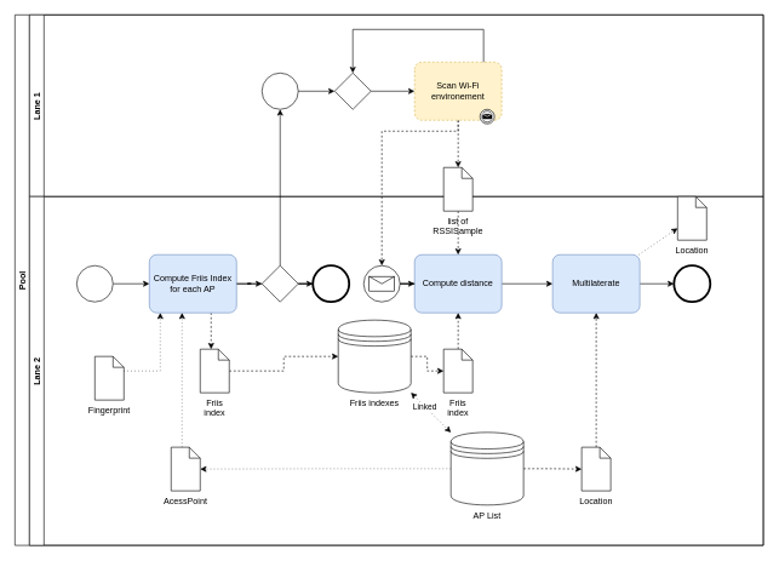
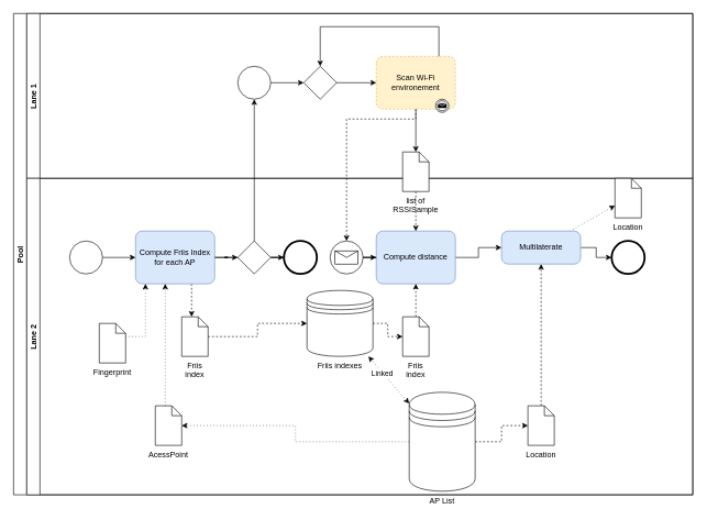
  <mxCell id="0" />
  <mxCell id="1" parent="0" />
  <mxCell id="2" value="Pool" style="swimlane;childLayout=stackLayout;resizeParent=1;resizeParentMax=0;horizontal=0;startSize=20;horizontalStack=0;" vertex="1" parent="1"><mxGeometry x="20" y="20" width="1030" height="730" as="geometry" /></mxCell>
  <mxCell id="3" value="Lane 1" style="swimlane;startSize=20;horizontal=0;" vertex="1" parent="2"><mxGeometry x="20" width="1010" height="250" as="geometry" /></mxCell>
  <mxCell id="4" value="" style="points=[[0.145,0.145,0],[0.5,0,0],[0.855,0.145,0],[1,0.5,0],[0.855,0.855,0],[0.5,1,0],[0.145,0.855,0],[0,0.5,0]];shape=mxgraph.bpmn.event;html=1;verticalLabelPosition=bottom;labelBackgroundColor=#ffffff;verticalAlign=top;align=center;perimeter=ellipsePerimeter;outlineConnect=0;aspect=fixed;outline=standard;symbol=general;" vertex="1" parent="3"><mxGeometry x="320" y="80" width="50" height="50" as="geometry" /></mxCell>
  <mxCell id="5" value="Lane 2" style="swimlane;startSize=20;horizontal=0;" vertex="1" parent="2"><mxGeometry x="20" y="250" width="1010" height="480" as="geometry" /></mxCell>
- <mxCell id="6" value="Fingerprint" style="shape=mxgraph.bpmn.data;labelPosition=center;verticalLabelPosition=bottom;align=center;verticalAlign=top;whiteSpace=wrap;size=15;html=1;" vertex="1" parent="5"><mxGeometry x="90" y="220" width="40" height="60" as="geometry" /></mxCell>
+ <mxCell id="6" value="Fingerprint" style="shape=mxgraph.bpmn.data;labelPosition=center;verticalLabelPosition=bottom;align=center;verticalAlign=top;whiteSpace=wrap;size=15;html=1;" vertex="1" parent="5"><mxGeometry x="110" y="220" width="40" height="60" as="geometry" /></mxCell>
  <mxCell id="7" style="edgeStyle=orthogonalEdgeStyle;rounded=0;orthogonalLoop=1;jettySize=auto;html=1;startArrow=none;startFill=0;endArrow=classic;endFill=1;strokeColor=default;" edge="1" parent="5" source="8" target="10"><mxGeometry relative="1" as="geometry" /></mxCell>
  <mxCell id="8" value="" style="points=[[0.25,0.25,0],[0.5,0,0],[0.75,0.25,0],[1,0.5,0],[0.75,0.75,0],[0.5,1,0],[0.25,0.75,0],[0,0.5,0]];shape=mxgraph.bpmn.gateway2;html=1;verticalLabelPosition=bottom;labelBackgroundColor=#ffffff;verticalAlign=top;align=center;perimeter=rhombusPerimeter;outlineConnect=0;outline=none;symbol=none;" vertex="1" parent="5"><mxGeometry x="320" y="95" width="50" height="50" as="geometry" /></mxCell>
  <mxCell id="9" value="" style="points=[[0.145,0.145,0],[0.5,0,0],[0.855,0.145,0],[1,0.5,0],[0.855,0.855,0],[0.5,1,0],[0.145,0.855,0],[0,0.5,0]];shape=mxgraph.bpmn.event;html=1;verticalLabelPosition=bottom;labelBackgroundColor=#ffffff;verticalAlign=top;align=center;perimeter=ellipsePerimeter;outlineConnect=0;aspect=fixed;outline=standard;symbol=message;" vertex="1" parent="5"><mxGeometry x="460" y="95" width="50" height="50" as="geometry" /></mxCell>
  <mxCell id="10" value="" style="points=[[0.145,0.145,0],[0.5,0,0],[0.855,0.145,0],[1,0.5,0],[0.855,0.855,0],[0.5,1,0],[0.145,0.855,0],[0,0.5,0]];shape=mxgraph.bpmn.event;html=1;verticalLabelPosition=bottom;labelBackgroundColor=#ffffff;verticalAlign=top;align=center;perimeter=ellipsePerimeter;outlineConnect=0;aspect=fixed;outline=end;symbol=terminate2;" vertex="1" parent="5"><mxGeometry x="390" y="95" width="50" height="50" as="geometry" /></mxCell>
  <mxCell id="11" style="edgeStyle=orthogonalEdgeStyle;rounded=0;orthogonalLoop=1;jettySize=auto;html=1;startArrow=none;startFill=0;endArrow=classic;endFill=1;strokeColor=default;" edge="1" parent="2" source="8" target="4"><mxGeometry relative="1" as="geometry" /></mxCell>
  <mxCell id="12" style="edgeStyle=orthogonalEdgeStyle;rounded=0;orthogonalLoop=1;jettySize=auto;html=1;" edge="1" parent="1" source="13" target="16"><mxGeometry relative="1" as="geometry" /></mxCell>
  <mxCell id="13" value="" style="points=[[0.145,0.145,0],[0.5,0,0],[0.855,0.145,0],[1,0.5,0],[0.855,0.855,0],[0.5,1,0],[0.145,0.855,0],[0,0.5,0]];shape=mxgraph.bpmn.event;html=1;verticalLabelPosition=bottom;labelBackgroundColor=#ffffff;verticalAlign=top;align=center;perimeter=ellipsePerimeter;outlineConnect=0;aspect=fixed;outline=standard;symbol=general;" vertex="1" parent="1"><mxGeometry x="105" y="365" width="50" height="50" as="geometry" /></mxCell>
  <mxCell id="14" style="edgeStyle=orthogonalEdgeStyle;rounded=0;orthogonalLoop=1;jettySize=auto;html=1;dashed=1;strokeColor=default;" edge="1" parent="1" source="16" target="39"><mxGeometry relative="1" as="geometry"><Array as="points"><mxPoint x="290" y="460" /><mxPoint x="290" y="460" /></Array></mxGeometry></mxCell>
  <mxCell id="15" style="edgeStyle=orthogonalEdgeStyle;rounded=0;orthogonalLoop=1;jettySize=auto;html=1;startArrow=none;startFill=0;endArrow=classic;endFill=1;strokeColor=default;" edge="1" parent="1" source="16" target="8"><mxGeometry relative="1" as="geometry" /></mxCell>
  <mxCell id="16" value="Compute Friis Index for each AP" style="points=[[0.25,0,0],[0.5,0,0],[0.75,0,0],[1,0.25,0],[1,0.5,0],[1,0.75,0],[0.75,1,0],[0.5,1,0],[0.25,1,0],[0,0.75,0],[0,0.5,0],[0,0.25,0]];shape=mxgraph.bpmn.task;whiteSpace=wrap;rectStyle=rounded;size=10;taskMarker=abstract;fillColor=#dae8fc;strokeColor=#6c8ebf;" vertex="1" parent="1"><mxGeometry x="205" y="350" width="120" height="80" as="geometry" /></mxCell>
  <mxCell id="17" style="edgeStyle=orthogonalEdgeStyle;rounded=0;orthogonalLoop=1;jettySize=auto;html=1;dashed=1;" edge="1" parent="1" source="45" target="9"><mxGeometry relative="1" as="geometry"><mxPoint x="495" y="180" as="sourcePoint" /><Array as="points"><mxPoint x="630" y="180" /><mxPoint x="525" y="180" /></Array></mxGeometry></mxCell>
  <mxCell id="18" style="edgeStyle=orthogonalEdgeStyle;rounded=0;orthogonalLoop=1;jettySize=auto;html=1;dashed=1;strokeColor=default;" edge="1" parent="1" source="20" target="35"><mxGeometry relative="1" as="geometry" /></mxCell>
  <mxCell id="19" style="edgeStyle=orthogonalEdgeStyle;rounded=0;orthogonalLoop=1;jettySize=auto;html=1;dashed=1;dashPattern=1 4;startArrow=none;startFill=0;endArrow=classic;endFill=1;strokeColor=default;" edge="1" parent="1" source="20" target="41"><mxGeometry relative="1" as="geometry" /></mxCell>
- <mxCell id="20" value="AP List" style="shape=datastore;whiteSpace=wrap;html=1;labelPosition=center;verticalLabelPosition=bottom;align=center;verticalAlign=top;" vertex="1" parent="1"><mxGeometry x="620" y="594.5" width="100" height="100" as="geometry" /></mxCell>
+ <mxCell id="20" value="AP List" style="shape=datastore;whiteSpace=wrap;html=1;labelPosition=center;verticalLabelPosition=bottom;align=center;verticalAlign=top;" vertex="1" parent="1"><mxGeometry x="620" y="594.5" width="100" height="150" as="geometry" /></mxCell>
  <mxCell id="21" style="edgeStyle=orthogonalEdgeStyle;rounded=0;orthogonalLoop=1;jettySize=auto;html=1;" edge="1" parent="1" source="22" target="31"><mxGeometry relative="1" as="geometry" /></mxCell>
  <mxCell id="22" value="Compute distance" style="points=[[0.25,0,0],[0.5,0,0],[0.75,0,0],[1,0.25,0],[1,0.5,0],[1,0.75,0],[0.75,1,0],[0.5,1,0],[0.25,1,0],[0,0.75,0],[0,0.5,0],[0,0.25,0]];shape=mxgraph.bpmn.task;whiteSpace=wrap;rectStyle=rounded;size=10;taskMarker=abstract;fillColor=#dae8fc;strokeColor=#6c8ebf;" vertex="1" parent="1"><mxGeometry x="570" y="350" width="120" height="80" as="geometry" /></mxCell>
  <mxCell id="23" style="rounded=0;orthogonalLoop=1;jettySize=auto;html=1;strokeColor=default;dashed=1;endArrow=classic;endFill=1;dashPattern=1 4;startArrow=classic;startFill=1;" edge="1" parent="1" source="26" target="20"><mxGeometry relative="1" as="geometry" /></mxCell>
  <mxCell id="24" value="Linked" style="edgeLabel;html=1;align=center;verticalAlign=middle;resizable=0;points=[];" vertex="1" connectable="0" parent="23"><mxGeometry x="-0.307" y="-1" relative="1" as="geometry"><mxPoint as="offset" /></mxGeometry></mxCell>
  <mxCell id="25" style="edgeStyle=orthogonalEdgeStyle;rounded=0;orthogonalLoop=1;jettySize=auto;html=1;dashed=1;strokeColor=default;" edge="1" parent="1" source="26" target="37"><mxGeometry relative="1" as="geometry" /></mxCell>
  <mxCell id="26" value="Friis indexes" style="shape=datastore;whiteSpace=wrap;html=1;labelPosition=center;verticalLabelPosition=bottom;align=center;verticalAlign=top;" vertex="1" parent="1"><mxGeometry x="465" y="440" width="100" height="100" as="geometry" /></mxCell>
  <mxCell id="27" style="edgeStyle=orthogonalEdgeStyle;rounded=0;orthogonalLoop=1;jettySize=auto;html=1;dashed=1;" edge="1" parent="1" source="28" target="22"><mxGeometry relative="1" as="geometry" /></mxCell>
  <mxCell id="28" value="list of RSSISample" style="shape=mxgraph.bpmn.data;labelPosition=center;verticalLabelPosition=bottom;align=center;verticalAlign=top;whiteSpace=wrap;size=15;html=1;" vertex="1" parent="1"><mxGeometry x="610" y="230" width="40" height="60" as="geometry" /></mxCell>
  <mxCell id="29" style="edgeStyle=orthogonalEdgeStyle;rounded=0;orthogonalLoop=1;jettySize=auto;html=1;" edge="1" parent="1" source="31" target="32"><mxGeometry relative="1" as="geometry" /></mxCell>
  <mxCell id="30" style="rounded=0;orthogonalLoop=1;jettySize=auto;html=1;dashed=1;dashPattern=1 4;startArrow=none;startFill=0;endArrow=classic;endFill=1;strokeColor=default;" edge="1" parent="1" source="31" target="43"><mxGeometry relative="1" as="geometry" /></mxCell>
- <mxCell id="31" value="Multilaterate" style="points=[[0.25,0,0],[0.5,0,0],[0.75,0,0],[1,0.25,0],[1,0.5,0],[1,0.75,0],[0.75,1,0],[0.5,1,0],[0.25,1,0],[0,0.75,0],[0,0.5,0],[0,0.25,0]];shape=mxgraph.bpmn.task;whiteSpace=wrap;rectStyle=rounded;size=10;taskMarker=abstract;fillColor=#dae8fc;strokeColor=#6c8ebf;" vertex="1" parent="1"><mxGeometry x="760" y="350" width="120" height="80" as="geometry" /></mxCell>
+ <mxCell id="31" value="Multilaterate" style="points=[[0.25,0,0],[0.5,0,0],[0.75,0,0],[1,0.25,0],[1,0.5,0],[1,0.75,0],[0.75,1,0],[0.5,1,0],[0.25,1,0],[0,0.75,0],[0,0.5,0],[0,0.25,0]];shape=mxgraph.bpmn.task;whiteSpace=wrap;rectStyle=rounded;size=10;taskMarker=abstract;fillColor=#dae8fc;strokeColor=#6c8ebf;" vertex="1" parent="1"><mxGeometry x="760" y="350" width="120" height="50" as="geometry" /></mxCell>
  <mxCell id="32" value="" style="points=[[0.145,0.145,0],[0.5,0,0],[0.855,0.145,0],[1,0.5,0],[0.855,0.855,0],[0.5,1,0],[0.145,0.855,0],[0,0.5,0]];shape=mxgraph.bpmn.event;html=1;verticalLabelPosition=bottom;labelBackgroundColor=#ffffff;verticalAlign=top;align=center;perimeter=ellipsePerimeter;outlineConnect=0;aspect=fixed;outline=end;symbol=terminate2;" vertex="1" parent="1"><mxGeometry x="927" y="365" width="50" height="50" as="geometry" /></mxCell>
- <mxCell id="33" style="edgeStyle=orthogonalEdgeStyle;rounded=0;orthogonalLoop=1;jettySize=auto;html=1;dashed=1;" edge="1" parent="1" source="45" target="28"><mxGeometry relative="1" as="geometry"><Array as="points"><mxPoint x="630" y="150" /></Array></mxGeometry></mxCell>
+ <mxCell id="33" style="edgeStyle=orthogonalEdgeStyle;rounded=0;orthogonalLoop=1;jettySize=auto;html=1;dashed=0;" edge="1" parent="1" source="45" target="28"><mxGeometry relative="1" as="geometry"><Array as="points"><mxPoint x="630" y="150" /></Array></mxGeometry></mxCell>
  <mxCell id="34" style="edgeStyle=orthogonalEdgeStyle;rounded=0;orthogonalLoop=1;jettySize=auto;html=1;dashed=1;strokeColor=default;" edge="1" parent="1" source="35" target="31"><mxGeometry relative="1" as="geometry" /></mxCell>
  <mxCell id="35" value="Location" style="shape=mxgraph.bpmn.data;labelPosition=center;verticalLabelPosition=bottom;align=center;verticalAlign=top;whiteSpace=wrap;size=15;html=1;" vertex="1" parent="1"><mxGeometry x="800" y="615" width="40" height="60" as="geometry" /></mxCell>
  <mxCell id="36" style="edgeStyle=orthogonalEdgeStyle;rounded=0;orthogonalLoop=1;jettySize=auto;html=1;dashed=1;strokeColor=default;" edge="1" parent="1" source="37" target="22"><mxGeometry relative="1" as="geometry" /></mxCell>
  <mxCell id="37" value="Friis index" style="shape=mxgraph.bpmn.data;labelPosition=center;verticalLabelPosition=bottom;align=center;verticalAlign=top;whiteSpace=wrap;size=15;html=1;" vertex="1" parent="1"><mxGeometry x="610" y="480" width="40" height="60" as="geometry" /></mxCell>
  <mxCell id="38" style="edgeStyle=orthogonalEdgeStyle;rounded=0;orthogonalLoop=1;jettySize=auto;html=1;dashed=1;strokeColor=default;" edge="1" parent="1" source="39" target="26"><mxGeometry relative="1" as="geometry" /></mxCell>
  <mxCell id="39" value="Friis index" style="shape=mxgraph.bpmn.data;labelPosition=center;verticalLabelPosition=bottom;align=center;verticalAlign=top;whiteSpace=wrap;size=15;html=1;" vertex="1" parent="1"><mxGeometry x="275" y="480" width="40" height="60" as="geometry" /></mxCell>
  <mxCell id="40" style="edgeStyle=orthogonalEdgeStyle;rounded=0;orthogonalLoop=1;jettySize=auto;html=1;dashed=1;dashPattern=1 4;startArrow=none;startFill=0;endArrow=classic;endFill=1;strokeColor=default;" edge="1" parent="1" source="41" target="16"><mxGeometry relative="1" as="geometry"><Array as="points"><mxPoint x="250" y="580" /><mxPoint x="250" y="580" /></Array></mxGeometry></mxCell>
  <mxCell id="41" value="AcessPoint" style="shape=mxgraph.bpmn.data;labelPosition=center;verticalLabelPosition=bottom;align=center;verticalAlign=top;whiteSpace=wrap;size=15;html=1;" vertex="1" parent="1"><mxGeometry x="235" y="615" width="40" height="60" as="geometry" /></mxCell>
  <mxCell id="42" style="edgeStyle=orthogonalEdgeStyle;rounded=0;orthogonalLoop=1;jettySize=auto;html=1;dashed=1;dashPattern=1 4;startArrow=none;startFill=0;endArrow=classic;endFill=1;strokeColor=default;" edge="1" parent="1" source="6" target="16"><mxGeometry relative="1" as="geometry"><Array as="points"><mxPoint x="220" y="510" /></Array></mxGeometry></mxCell>
  <mxCell id="43" value="Location" style="shape=mxgraph.bpmn.data;labelPosition=center;verticalLabelPosition=bottom;align=center;verticalAlign=top;whiteSpace=wrap;size=15;html=1;" vertex="1" parent="1"><mxGeometry x="932" y="270" width="40" height="60" as="geometry" /></mxCell>
  <mxCell id="44" value="" style="group;" vertex="1" connectable="0" parent="1"><mxGeometry x="570" y="85" width="130" height="105" as="geometry" /></mxCell>
  <mxCell id="45" value="Scan Wi-Fi environement" style="points=[[0.25,0,0],[0.5,0,0],[0.75,0,0],[1,0.25,0],[1,0.5,0],[1,0.75,0],[0.75,1,0],[0.5,1,0],[0.25,1,0],[0,0.75,0],[0,0.5,0],[0,0.25,0]];shape=mxgraph.bpmn.task;whiteSpace=wrap;rectStyle=rounded;size=10;taskMarker=abstract;fillColor=#fff2cc;strokeColor=#d6b656;dashed=1;" vertex="1" parent="44"><mxGeometry width="120" height="80" as="geometry" /></mxCell>
  <mxCell id="46" value="" style="points=[[0.145,0.145,0],[0.5,0,0],[0.855,0.145,0],[1,0.5,0],[0.855,0.855,0],[0.5,1,0],[0.145,0.855,0],[0,0.5,0]];shape=mxgraph.bpmn.event;html=1;verticalLabelPosition=bottom;labelBackgroundColor=#ffffff;verticalAlign=top;align=center;perimeter=ellipsePerimeter;outlineConnect=0;aspect=fixed;outline=throwing;symbol=message;" vertex="1" parent="44"><mxGeometry x="90" y="65" width="20" height="20" as="geometry" /></mxCell>
  <mxCell id="47" style="edgeStyle=orthogonalEdgeStyle;rounded=0;orthogonalLoop=1;jettySize=auto;html=1;startArrow=none;startFill=0;endArrow=classic;endFill=1;strokeColor=default;" edge="1" parent="1" source="48" target="45"><mxGeometry relative="1" as="geometry" /></mxCell>
  <mxCell id="48" value="" style="points=[[0.25,0.25,0],[0.5,0,0],[0.75,0.25,0],[1,0.5,0],[0.75,0.75,0],[0.5,1,0],[0.25,0.75,0],[0,0.5,0]];shape=mxgraph.bpmn.gateway2;html=1;verticalLabelPosition=bottom;labelBackgroundColor=#ffffff;verticalAlign=top;align=center;perimeter=rhombusPerimeter;outlineConnect=0;outline=none;symbol=none;" vertex="1" parent="1"><mxGeometry x="460" y="100" width="50" height="50" as="geometry" /></mxCell>
  <mxCell id="49" style="edgeStyle=orthogonalEdgeStyle;rounded=0;orthogonalLoop=1;jettySize=auto;html=1;startArrow=none;startFill=0;endArrow=classic;endFill=1;strokeColor=default;" edge="1" parent="1" source="45" target="48"><mxGeometry relative="1" as="geometry"><mxPoint x="665" y="105" as="sourcePoint" /><Array as="points"><mxPoint x="665" y="40" /><mxPoint x="485" y="40" /></Array></mxGeometry></mxCell>
  <mxCell id="50" value="" style="edgeStyle=orthogonalEdgeStyle;rounded=0;orthogonalLoop=1;jettySize=auto;html=1;endArrow=none;" edge="1" parent="1" source="16" target="8"><mxGeometry relative="1" as="geometry"><mxPoint x="325" y="390" as="sourcePoint" /><mxPoint x="470" y="390" as="targetPoint" /></mxGeometry></mxCell>
  <mxCell id="51" style="edgeStyle=orthogonalEdgeStyle;rounded=0;orthogonalLoop=1;jettySize=auto;html=1;startArrow=none;startFill=0;endArrow=classic;endFill=1;strokeColor=default;" edge="1" parent="1" source="4" target="48"><mxGeometry relative="1" as="geometry" /></mxCell>
  <mxCell id="52" style="edgeStyle=orthogonalEdgeStyle;rounded=0;orthogonalLoop=1;jettySize=auto;html=1;startArrow=none;startFill=0;endArrow=classic;endFill=1;strokeColor=default;" edge="1" parent="1" source="9" target="22"><mxGeometry relative="1" as="geometry" /></mxCell>
